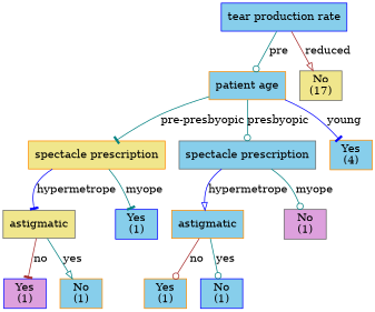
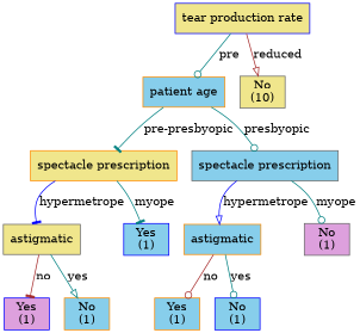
  digraph {
    node [color=darkorange fillcolor=skyblue shape=box style=filled weight=4]
    edge [arrowhead=odot color=teal]
-   n1 [color=blue label="tear production rate\n" weight=1]
+   n1 [color=blue fillcolor=khaki label="tear production rate\n" weight=1]
    n2 [label="patient age\n" weight=2]
-   n3 [color=gray40 fillcolor=khaki label="No\n(17)\n" weight=2]
+   n3 [color=gray40 fillcolor=khaki label="No\n(10)\n" weight=2]
    n4 [fillcolor=khaki label="spectacle prescription\n" weight=3]
    n5 [color=gray40 label="spectacle prescription\n" weight=3]
-   n6 [label="Yes\n(4)\n" weight=3]
    n7 [color=gray40 fillcolor=khaki label="astigmatic\n"]
    n8 [color=blue label="Yes\n(1)\n"]
    n9 [label="astigmatic\n"]
    n10 [color=gray40 fillcolor=plum label="No\n(1)\n"]
    n11 [color=blue fillcolor=plum label="Yes\n(1)\n" weight=5]
    n12 [label="No\n(1)\n" weight=5]
    n13 [label="Yes\n(1)\n" weight=5]
    n14 [color=blue label="No\n(1)\n" weight=5]
    subgraph sub_1 {
      rank=same
      n1
    }
    subgraph sub_2 {
      rank=same
      n2
      n3
    }
    subgraph sub_3 {
      rank=same
      n4
      n5
-     n6
    }
    subgraph sub_4 {
      rank=same
      n7
      n8
      n9
      n10
    }
    subgraph sub_5 {
      rank=same
      n11
      n12
      n13
      n14
    }
    n1 -> n2 [label=pre]
    n1 -> n3 [arrowhead=onormal color=brown label=reduced]
    n2 -> n4 [arrowhead=tee label="pre-presbyopic"]
    n2 -> n5 [label=presbyopic]
-   n2 -> n6 [arrowhead=tee color=blue label=young]
    n4 -> n7 [arrowhead=tee color=blue label=hypermetrope]
    n4 -> n8 [arrowhead=tee label=myope]
    n5 -> n9 [arrowhead=onormal color=blue label=hypermetrope]
    n5 -> n10 [label=myope]
    n7 -> n11 [arrowhead=tee color=brown label=no]
    n7 -> n12 [arrowhead=onormal label=yes]
    n9 -> n13 [color=brown label=no]
    n9 -> n14 [label=yes]
  }
